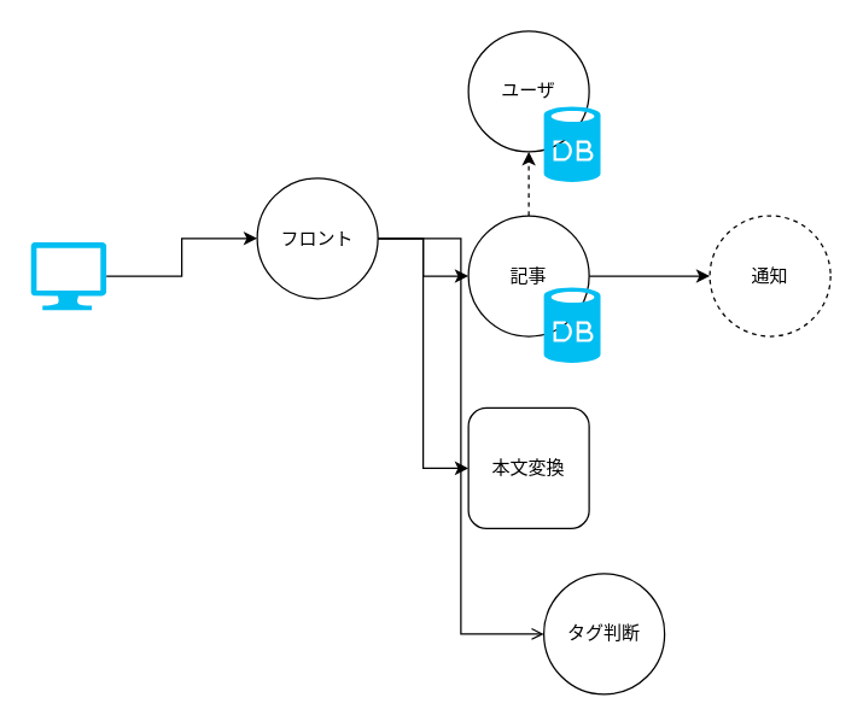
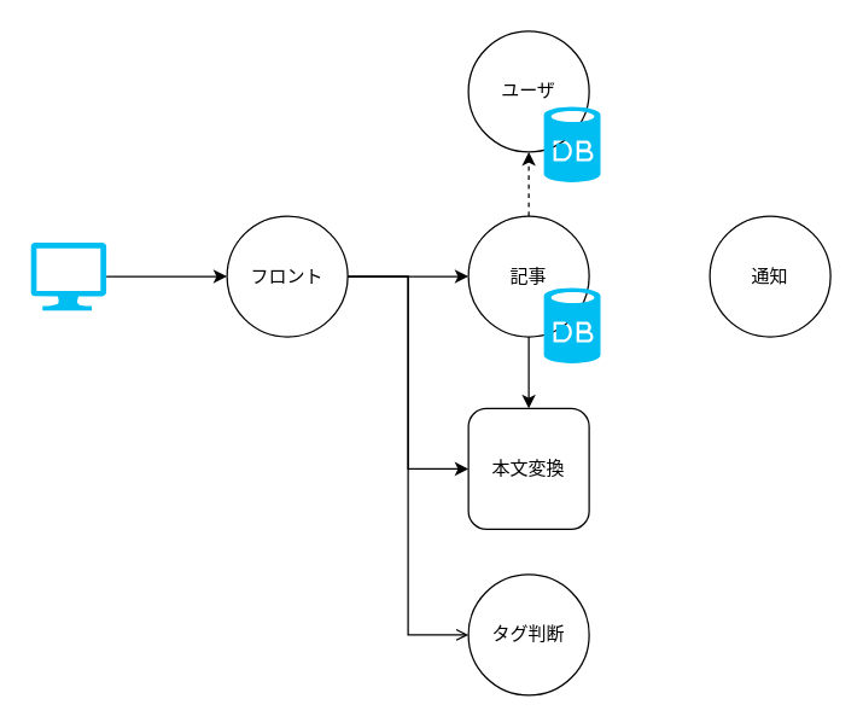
  <mxCell id="0" />
  <mxCell id="1" parent="0" />
  <mxCell id="2" style="edgeStyle=orthogonalEdgeStyle;rounded=0;orthogonalLoop=1;jettySize=auto;html=1;" edge="1" parent="1" source="3" target="6"><mxGeometry relative="1" as="geometry" /></mxCell>
  <mxCell id="3" value="" style="verticalLabelPosition=bottom;html=1;verticalAlign=top;align=center;strokeColor=none;fillColor=#00BEF2;shape=mxgraph.azure.computer;pointerEvents=1;" vertex="1" parent="1"><mxGeometry x="20" y="160" width="50" height="45" as="geometry" /></mxCell>
  <mxCell id="4" style="edgeStyle=orthogonalEdgeStyle;rounded=0;orthogonalLoop=1;jettySize=auto;html=1;" edge="1" parent="1" source="6" target="9"><mxGeometry relative="1" as="geometry" /></mxCell>
  <mxCell id="5" style="edgeStyle=orthogonalEdgeStyle;rounded=0;orthogonalLoop=1;jettySize=auto;html=1;exitX=1;exitY=0.5;exitDx=0;exitDy=0;entryX=0;entryY=0.5;entryDx=0;entryDy=0;" edge="1" parent="1" source="6" target="10"><mxGeometry relative="1" as="geometry" /></mxCell>
- <mxCell id="6" value="フロント" style="ellipse;whiteSpace=wrap;html=1;aspect=fixed;" vertex="1" parent="1"><mxGeometry x="170" y="117.5" width="80" height="80" as="geometry" /></mxCell>
- <mxCell id="7" style="edgeStyle=orthogonalEdgeStyle;rounded=0;orthogonalLoop=1;jettySize=auto;html=1;" edge="1" parent="1" source="9" target="11"><mxGeometry relative="1" as="geometry" /></mxCell>
+ <mxCell id="6" value="フロント" style="ellipse;whiteSpace=wrap;html=1;aspect=fixed;" vertex="1" parent="1"><mxGeometry x="150" y="142.5" width="80" height="80" as="geometry" /></mxCell>
+ <mxCell id="7" style="edgeStyle=orthogonalEdgeStyle;rounded=0;orthogonalLoop=1;jettySize=auto;html=1;" edge="1" parent="1" source="9" target="10"><mxGeometry relative="1" as="geometry" /></mxCell>
  <mxCell id="8" style="edgeStyle=orthogonalEdgeStyle;rounded=0;orthogonalLoop=1;jettySize=auto;html=1;dashed=1;" edge="1" parent="1" source="9" target="12"><mxGeometry relative="1" as="geometry" /></mxCell>
  <mxCell id="9" value="記事" style="ellipse;whiteSpace=wrap;html=1;aspect=fixed;" vertex="1" parent="1"><mxGeometry x="310" y="142.5" width="80" height="80" as="geometry" /></mxCell>
  <mxCell id="10" value="本文変換" style="whiteSpace=wrap;html=1;aspect=fixed;rounded=1;" vertex="1" parent="1"><mxGeometry x="310" y="270" width="80" height="80" as="geometry" /></mxCell>
- <mxCell id="11" value="通知" style="ellipse;whiteSpace=wrap;html=1;aspect=fixed;dashed=1;" vertex="1" parent="1"><mxGeometry x="470" y="142.5" width="80" height="80" as="geometry" /></mxCell>
+ <mxCell id="11" value="通知" style="ellipse;whiteSpace=wrap;html=1;aspect=fixed;" vertex="1" parent="1"><mxGeometry x="470" y="142.5" width="80" height="80" as="geometry" /></mxCell>
  <mxCell id="12" value="ユーザ" style="ellipse;whiteSpace=wrap;html=1;aspect=fixed;" vertex="1" parent="1"><mxGeometry x="310" y="20" width="80" height="80" as="geometry" /></mxCell>
  <mxCell id="13" value="" style="verticalLabelPosition=bottom;html=1;verticalAlign=top;align=center;strokeColor=none;fillColor=#00BEF2;shape=mxgraph.azure.database;" vertex="1" parent="1"><mxGeometry x="360" y="190" width="37.5" height="50" as="geometry" /></mxCell>
  <mxCell id="14" value="" style="verticalLabelPosition=bottom;html=1;verticalAlign=top;align=center;strokeColor=none;fillColor=#00BEF2;shape=mxgraph.azure.database;" vertex="1" parent="1"><mxGeometry x="360" y="70" width="37.5" height="50" as="geometry" /></mxCell>
- <mxCell id="15" value="タグ判断" style="ellipse;whiteSpace=wrap;html=1;aspect=fixed;" vertex="1" parent="1"><mxGeometry x="360" y="380" width="80" height="80" as="geometry" /></mxCell>
+ <mxCell id="15" value="タグ判断" style="ellipse;whiteSpace=wrap;html=1;aspect=fixed;" vertex="1" parent="1"><mxGeometry x="310" y="380" width="80" height="80" as="geometry" /></mxCell>
  <mxCell id="16" style="edgeStyle=orthogonalEdgeStyle;rounded=0;orthogonalLoop=1;jettySize=auto;html=1;exitX=1;exitY=0.5;exitDx=0;exitDy=0;entryX=0;entryY=0.5;entryDx=0;entryDy=0;endArrow=open;" edge="1" parent="1" source="6" target="15"><mxGeometry relative="1" as="geometry"><mxPoint x="240" y="192.5" as="sourcePoint" /><mxPoint x="320" y="320" as="targetPoint" /></mxGeometry></mxCell>
